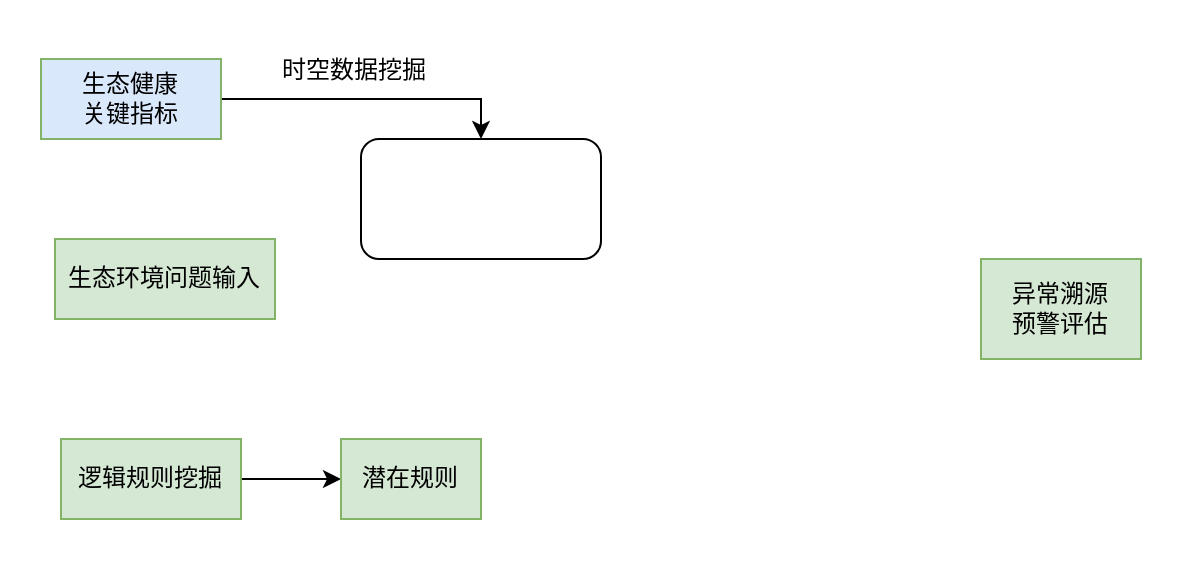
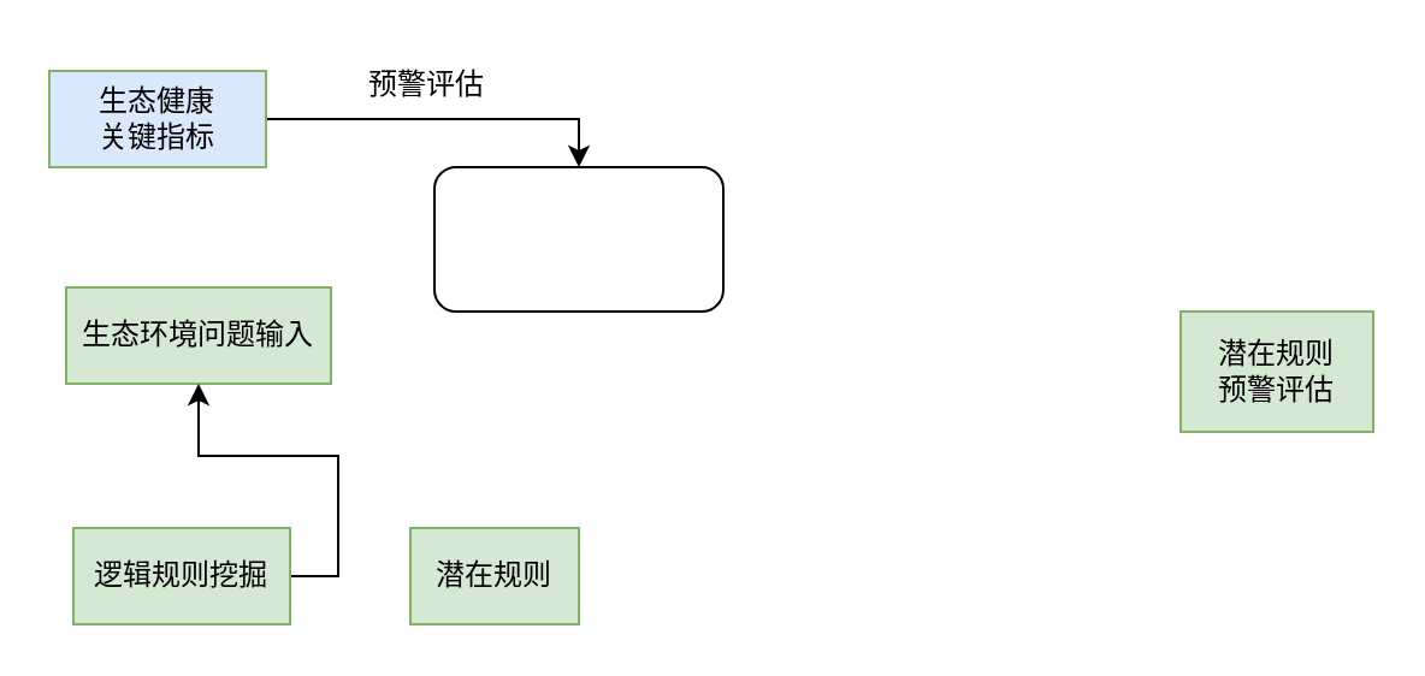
  <mxCell id="0" />
  <mxCell id="1" parent="0" />
  <mxCell id="2" style="edgeStyle=orthogonalEdgeStyle;rounded=0;orthogonalLoop=1;jettySize=auto;html=1;exitX=1;exitY=0.5;exitDx=0;exitDy=0;entryX=0.5;entryY=0;entryDx=0;entryDy=0;" edge="1" parent="1" source="3" target="8"><mxGeometry relative="1" as="geometry" /></mxCell>
  <mxCell id="3" value="生态健康&lt;br&gt;关键指标" style="rounded=0;whiteSpace=wrap;html=1;fillColor=#dae8fc;strokeColor=#82b366;" vertex="1" parent="1"><mxGeometry x="20" y="29" width="90" height="40" as="geometry" /></mxCell>
  <mxCell id="4" value="生态环境问题输入" style="rounded=0;whiteSpace=wrap;html=1;fillColor=#d5e8d4;strokeColor=#82b366;" vertex="1" parent="1"><mxGeometry x="27" y="119" width="110" height="40" as="geometry" /></mxCell>
- <mxCell id="5" style="edgeStyle=orthogonalEdgeStyle;rounded=0;orthogonalLoop=1;jettySize=auto;html=1;exitX=1;exitY=0.5;exitDx=0;exitDy=0;entryX=0;entryY=0.5;entryDx=0;entryDy=0;" edge="1" parent="1" source="6" target="7"><mxGeometry relative="1" as="geometry" /></mxCell>
+ <mxCell id="5" style="edgeStyle=orthogonalEdgeStyle;rounded=0;orthogonalLoop=1;jettySize=auto;html=1;exitX=1;exitY=0.5;exitDx=0;exitDy=0;" edge="1" parent="1" source="6" target="4"><mxGeometry relative="1" as="geometry" /></mxCell>
  <mxCell id="6" value="逻辑规则挖掘" style="rounded=0;whiteSpace=wrap;html=1;fillColor=#d5e8d4;strokeColor=#82b366;" vertex="1" parent="1"><mxGeometry x="30" y="219" width="90" height="40" as="geometry" /></mxCell>
  <mxCell id="7" value="潜在规则" style="rounded=0;whiteSpace=wrap;html=1;fillColor=#d5e8d4;strokeColor=#82b366;" vertex="1" parent="1"><mxGeometry x="170" y="219" width="70" height="40" as="geometry" /></mxCell>
  <mxCell id="8" value="" style="rounded=1;whiteSpace=wrap;html=1;" vertex="1" parent="1"><mxGeometry x="180" y="69" width="120" height="60" as="geometry" /></mxCell>
- <mxCell id="9" value="异常溯源&lt;br&gt;预警评估" style="rounded=0;whiteSpace=wrap;html=1;fillColor=#d5e8d4;strokeColor=#82b366;" vertex="1" parent="1"><mxGeometry x="490" y="129" width="80" height="50" as="geometry" /></mxCell>
- <mxCell id="10" value="时空数据挖掘" style="text;html=1;strokeColor=none;fillColor=none;align=center;verticalAlign=middle;whiteSpace=wrap;rounded=0;" vertex="1" parent="1"><mxGeometry x="137" y="20" width="80" height="30" as="geometry" /></mxCell>
+ <mxCell id="9" value="潜在规则&lt;br&gt;预警评估" style="rounded=0;whiteSpace=wrap;html=1;fillColor=#d5e8d4;strokeColor=#82b366;" vertex="1" parent="1"><mxGeometry x="490" y="129" width="80" height="50" as="geometry" /></mxCell>
+ <mxCell id="10" value="预警评估" style="text;html=1;strokeColor=none;fillColor=none;align=center;verticalAlign=middle;whiteSpace=wrap;rounded=0;" vertex="1" parent="1"><mxGeometry x="137" y="20" width="80" height="30" as="geometry" /></mxCell>
